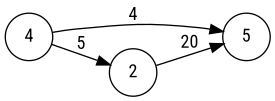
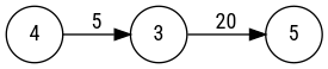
  digraph {
    fontname="Roboto Condensed"
    rankdir=LR
    node [fontname="Roboto Condensed" shape=circle]
    edge [fontname="Roboto Condensed"]
    4
    5
-   3 [label=2]
-   4 -> 5 [label=4]
+   3
    4 -> 3 [label=5]
    3 -> 5 [label=20]
  }
